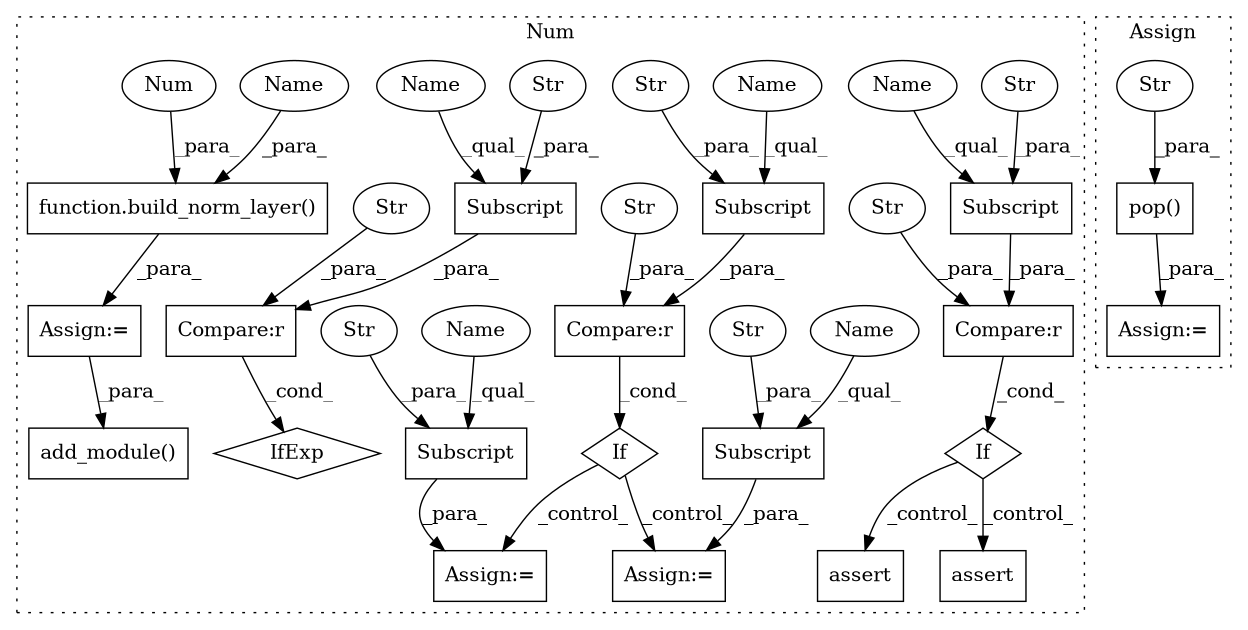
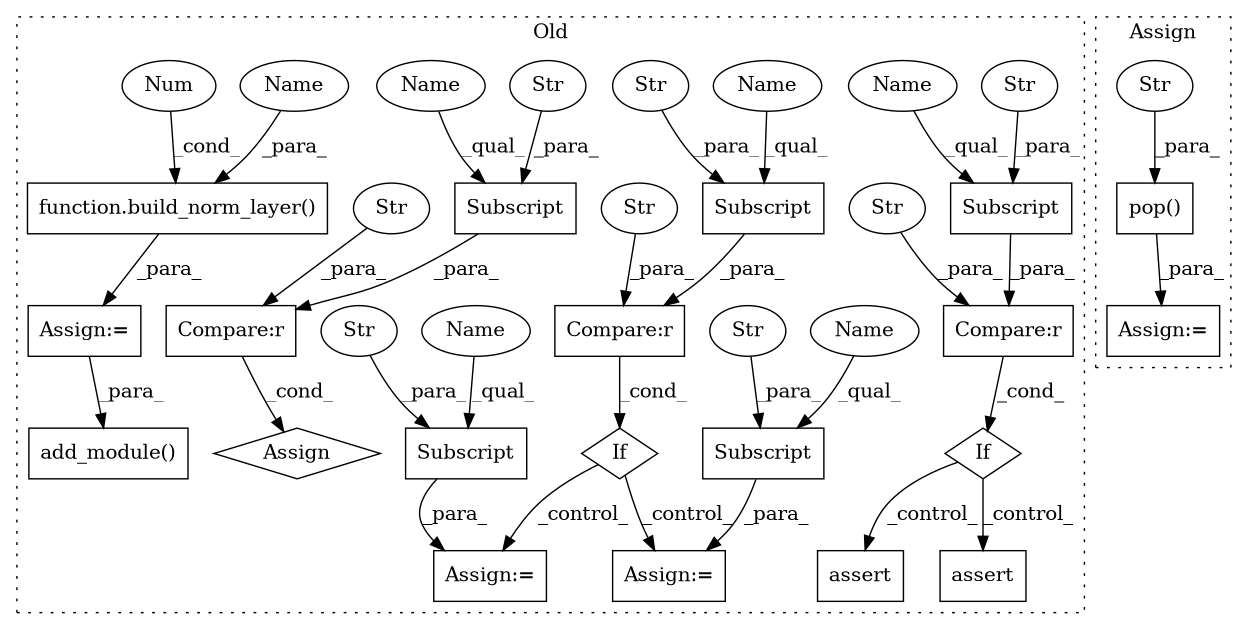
  digraph {
    node [a=66 l=9 s=8494 shape=box]
    n1 [a=96 l="3,14" label=If s="8491,8519" shape=diamond]
    n2 [a=40 l=25 label="Compare:r"]
    n3 [a=68 l=3 label="Assign:=" s=8545]
    n4 [a=63 l="17,0" label=Subscript s="8494,0"]
    n5 [a=63 l="20,0" label=Subscript s="8548,0"]
    n6 [l=4 label=Str s=8515 shape=ellipse]
    n7 [label=Str s=8558 shape=ellipse]
    n8 [a=63 l="17,0" label=Subscript s="8300,0"]
    n9 [l=6 label=Str s=8310 shape=ellipse]
    n10 [a=40 l=25 label="Compare:r" s=8300]
    n11 [a=96 l="3,14" label=If s="8297,8325" shape=diamond]
    n12 [l=4 label=Str s=8321 shape=ellipse]
    n13 [l=6 label=Str s=8504 shape=ellipse]
    n14 [a=63 l="17,0" label=Subscript s="8990,0"]
    n15 [l=6 label=Str s=9000 shape=ellipse]
    n16 [a=63 l="22,0" label=Subscript s="8598,0"]
    n17 [l=11 label=Str s=8608 shape=ellipse]
    n18 [a=40 l=25 label="Compare:r" s=8990]
    n19 [l=4 label=Str s=9011 shape=ellipse]
-   n20 [a=51 l="4,6" label=IfExp s="8986,9015" shape=diamond]
+   n20 [a=51 l="4,6" label=Assign s="8986,9015" shape=diamond]
    n21 [a=65 l=7 label=assert s=8339]
    n22 [a=75 l="17,1" label="function.build_norm_layer()" s="8919,8949"]
    n23 [a=65 l=7 label=assert s=8398]
    n24 [a=76 l=2 label=Num s=8947 shape=ellipse]
    n25 [a=68 l=3 label="Assign:=" s=8595]
    n26 [a=68 l=3 label="Assign:=" s=8916]
    n27 [a=75 l="16,1" label="add_module()" s="9035,9081"]
    n28 [a=87 label=Name s=8990 shape=ellipse]
    n29 [a=87 label=Name s=8300 shape=ellipse]
    n30 [a=87 label=Name s=8936 shape=ellipse]
    n31 [a=87 label=Name s=8548 shape=ellipse]
    n32 [a=87 label=Name s=8598 shape=ellipse]
    n33 [a=87 label=Name shape=ellipse]
    n34 [a=75 l="14,1" label="pop()" s="8646,8666"]
    n35 [a=68 l=3 label="Assign:=" s=8643]
    n36 [l=6 label=Str s=8660 shape=ellipse]
    subgraph cluster_1 {
-     label=Num
+     label=Old
      style=dotted
      n1
      n2
      n3
      n4
      n5
      n6
      n7
      n8
      n9
      n10
      n11
      n12
      n13
      n14
      n15
      n16
      n17
      n18
      n19
      n20
      n21
      n22
      n23
      n24
      n25
      n26
      n27
      n28
      n29
      n30
      n31
      n32
      n33
    }
    subgraph cluster_2 {
      label=Assign
      style=dotted
      n34
      n35
      n36
    }
    n1 -> n3 [label=_control_]
    n1 -> n25 [label=_control_]
    n2 -> n1 [label=_cond_]
    n4 -> n2 [label=_para_]
    n5 -> n3 [label=_para_]
    n6 -> n2 [label=_para_]
    n7 -> n5 [label=_para_]
    n8 -> n10 [label=_para_]
    n9 -> n8 [label=_para_]
    n10 -> n11 [label=_cond_]
    n11 -> n21 [label=_control_]
    n11 -> n23 [label=_control_]
    n12 -> n10 [label=_para_]
    n13 -> n4 [label=_para_]
    n14 -> n18 [label=_para_]
    n15 -> n14 [label=_para_]
    n16 -> n25 [label=_para_]
    n17 -> n16 [label=_para_]
    n18 -> n20 [label=_cond_]
    n19 -> n18 [label=_para_]
    n22 -> n26 [label=_para_]
-   n24 -> n22 [label=_para_]
+   n24 -> n22 [label=_cond_]
    n26 -> n27 [label=_para_]
    n28 -> n14 [label=_qual_]
    n29 -> n8 [label=_qual_]
    n30 -> n22 [label=_para_]
    n31 -> n5 [label=_qual_]
    n32 -> n16 [label=_qual_]
    n33 -> n4 [label=_qual_]
    n34 -> n35 [label=_para_]
    n36 -> n34 [label=_para_]
  }
